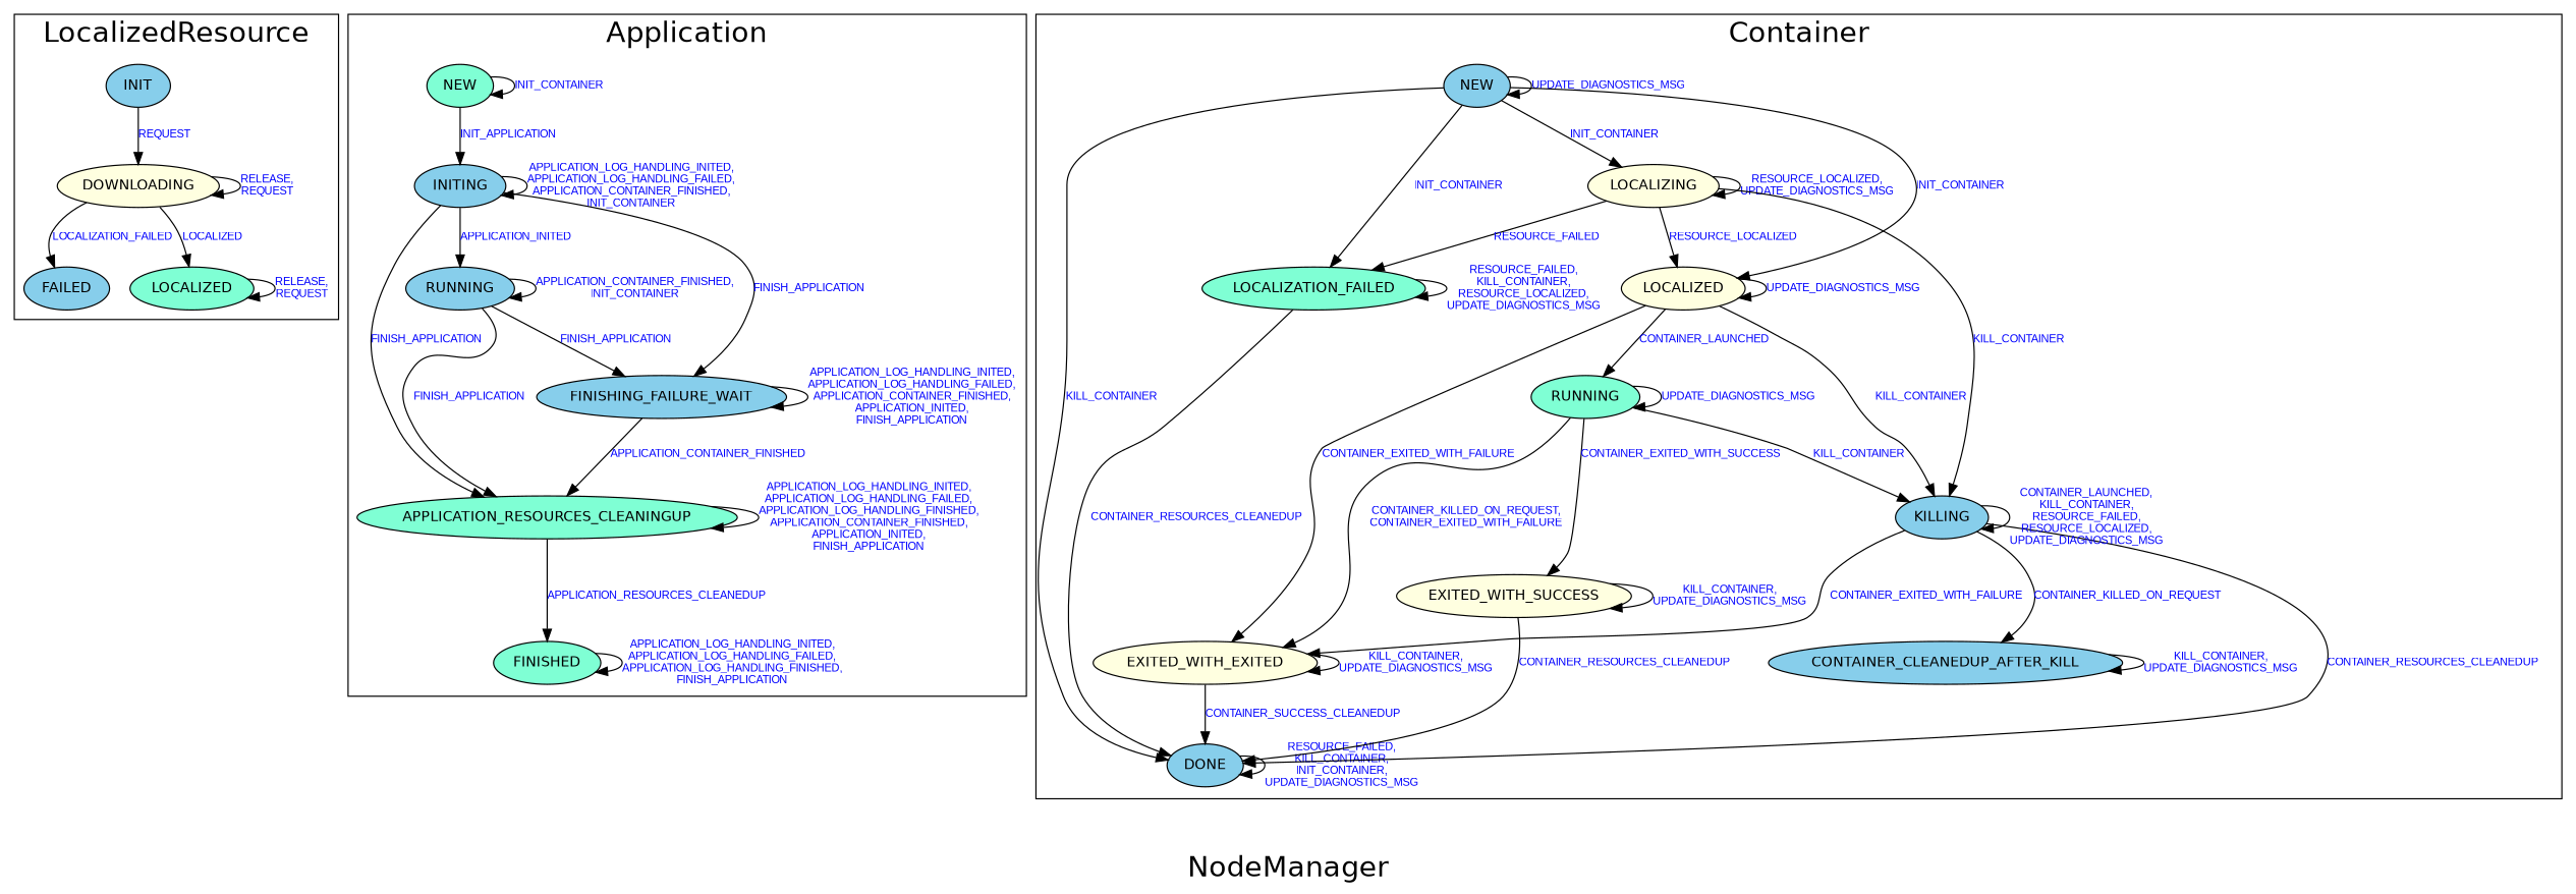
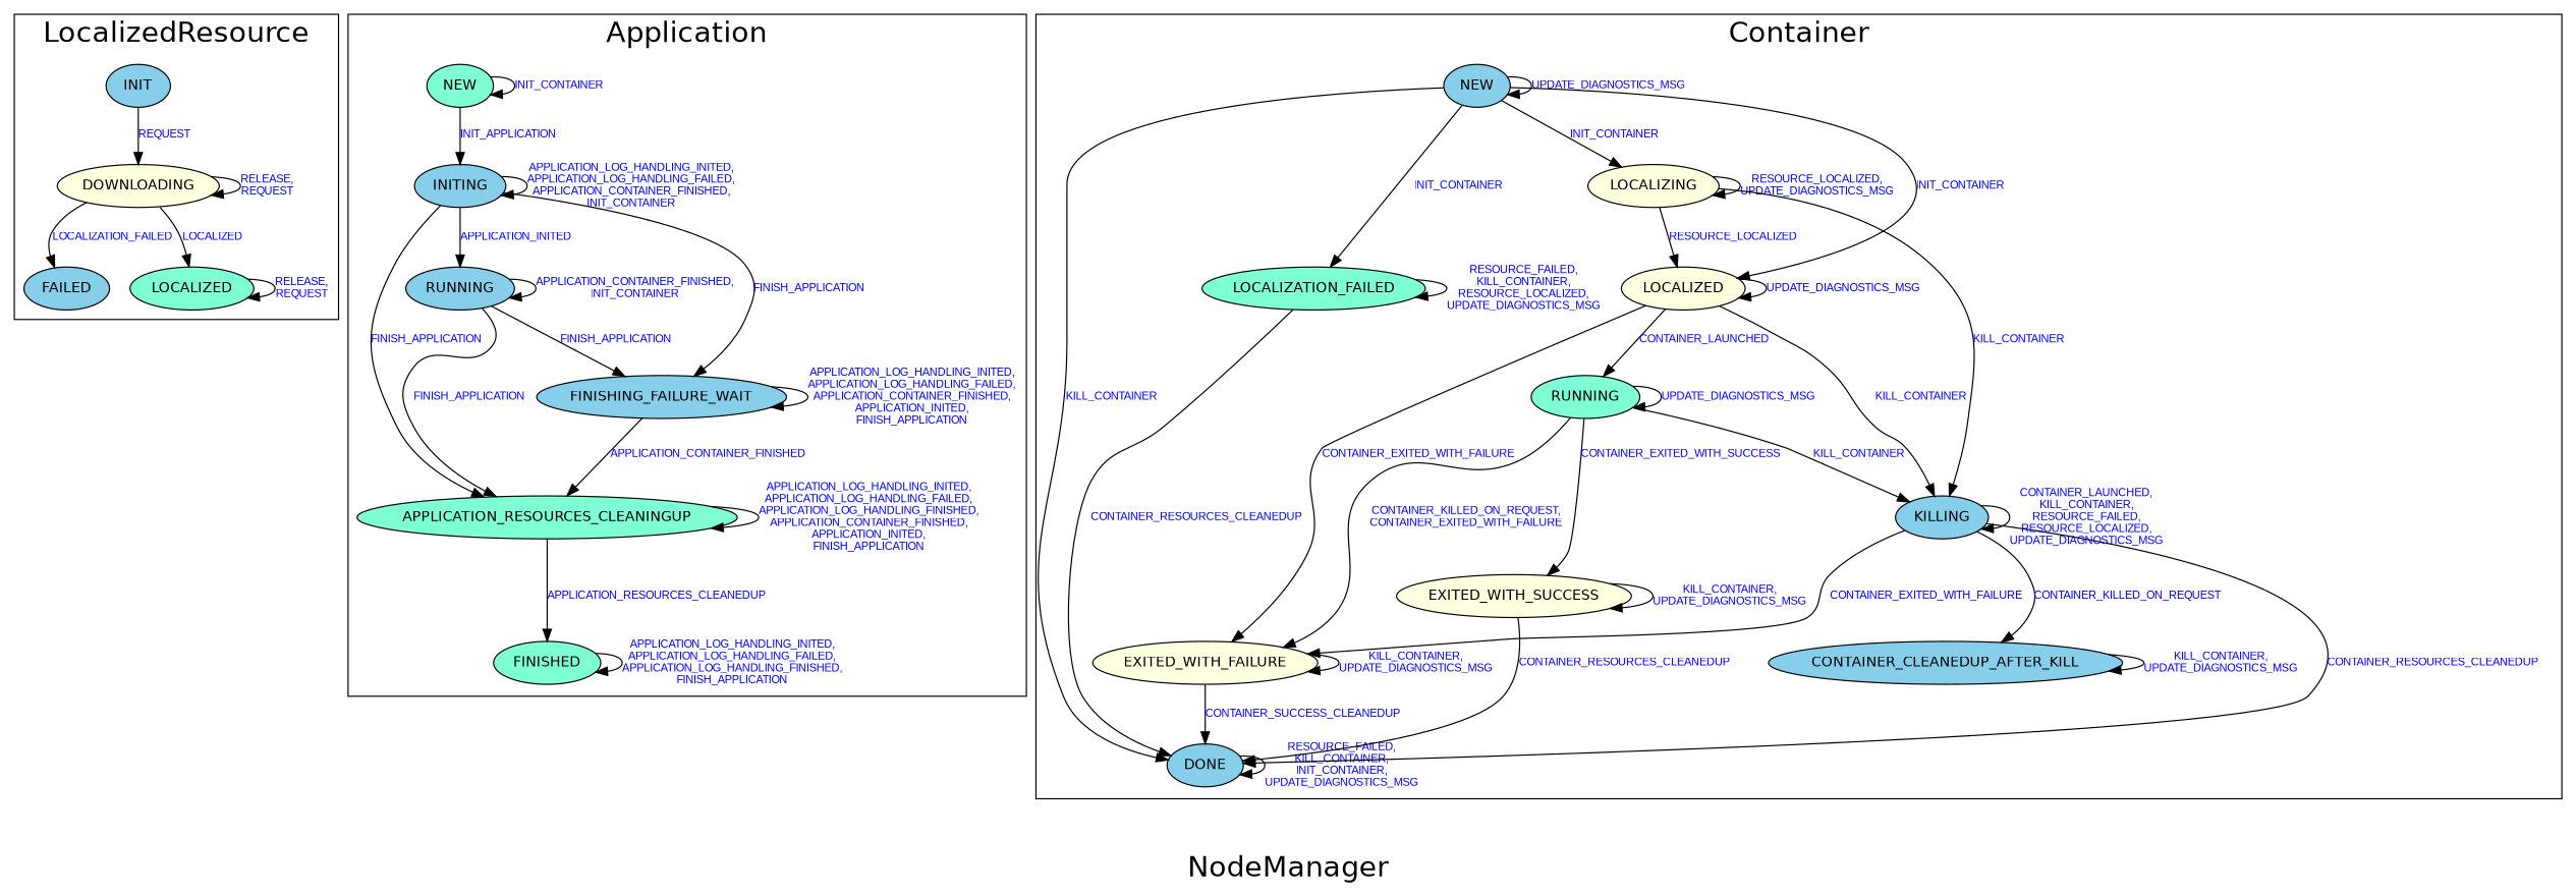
  digraph {
    fontname=Helvetica
    fontsize=24
    label=NodeManager
    node [fillcolor=skyblue fontname=Helvetica fontsize=12 style=filled]
    edge [fontcolor=blue fontname=Arial fontsize=9]
    n1 [label=FAILED]
    n2 [fillcolor=aquamarine label=LOCALIZED]
    n3 [label=INIT]
    n4 [fillcolor=lightyellow label=DOWNLOADING]
    n5 [label=INITING]
    n6 [label=RUNNING]
    n7 [label=FINISHING_FAILURE_WAIT]
    n8 [fillcolor=aquamarine label=APPLICATION_RESOURCES_CLEANINGUP]
    n9 [fillcolor=aquamarine label=FINISHED]
    n10 [fillcolor=aquamarine label=NEW]
    n11 [fillcolor=aquamarine label=LOCALIZATION_FAILED]
    n12 [label=DONE]
    n13 [label=NEW]
    n14 [fillcolor=lightyellow label=LOCALIZING]
    n15 [fillcolor=lightyellow label=LOCALIZED]
    n16 [label=KILLING]
-   n17 [fillcolor=lightyellow label=EXITED_WITH_EXITED]
+   n17 [fillcolor=lightyellow label=EXITED_WITH_FAILURE]
    n18 [fillcolor=aquamarine label=RUNNING]
    n19 [label=CONTAINER_CLEANEDUP_AFTER_KILL]
    n20 [fillcolor=lightyellow label=EXITED_WITH_SUCCESS]
    subgraph cluster_1 {
      label=LocalizedResource
      n1
      n2
      n3
      n4
    }
    subgraph cluster_2 {
      label=Application
      n5
      n6
      n7
      n8
      n9
      n10
    }
    subgraph cluster_3 {
      label=Container
      n11
      n12
      n13
      n14
      n15
      n16
      n17
      n18
      n19
      n20
    }
    n2 -> n2 [label="RELEASE,\nREQUEST"]
    n3 -> n4 [label=REQUEST]
    n4 -> n1 [label=LOCALIZATION_FAILED]
    n4 -> n2 [label=LOCALIZED]
    n4 -> n4 [label="RELEASE,\nREQUEST"]
    n5 -> n5 [label="APPLICATION_LOG_HANDLING_INITED,\nAPPLICATION_LOG_HANDLING_FAILED,\nAPPLICATION_CONTAINER_FINISHED,\nINIT_CONTAINER"]
    n5 -> n6 [label=APPLICATION_INITED]
    n5 -> n7 [label=FINISH_APPLICATION]
    n5 -> n8 [label=FINISH_APPLICATION]
    n6 -> n6 [label="APPLICATION_CONTAINER_FINISHED,\nINIT_CONTAINER"]
    n6 -> n7 [label=FINISH_APPLICATION]
    n6 -> n8 [label=FINISH_APPLICATION]
    n7 -> n7 [label="APPLICATION_LOG_HANDLING_INITED,\nAPPLICATION_LOG_HANDLING_FAILED,\nAPPLICATION_CONTAINER_FINISHED,\nAPPLICATION_INITED,\nFINISH_APPLICATION"]
    n7 -> n8 [label=APPLICATION_CONTAINER_FINISHED]
    n8 -> n8 [label="APPLICATION_LOG_HANDLING_INITED,\nAPPLICATION_LOG_HANDLING_FAILED,\nAPPLICATION_LOG_HANDLING_FINISHED,\nAPPLICATION_CONTAINER_FINISHED,\nAPPLICATION_INITED,\nFINISH_APPLICATION"]
    n8 -> n9 [label=APPLICATION_RESOURCES_CLEANEDUP]
    n9 -> n9 [label="APPLICATION_LOG_HANDLING_INITED,\nAPPLICATION_LOG_HANDLING_FAILED,\nAPPLICATION_LOG_HANDLING_FINISHED,\nFINISH_APPLICATION"]
    n10 -> n5 [label=INIT_APPLICATION]
    n10 -> n10 [label=INIT_CONTAINER]
    n11 -> n11 [label="RESOURCE_FAILED,\nKILL_CONTAINER,\nRESOURCE_LOCALIZED,\nUPDATE_DIAGNOSTICS_MSG"]
    n11 -> n12 [label=CONTAINER_RESOURCES_CLEANEDUP]
    n12 -> n12 [label="RESOURCE_FAILED,\nKILL_CONTAINER,\nINIT_CONTAINER,\nUPDATE_DIAGNOSTICS_MSG"]
    n13 -> n11 [label=INIT_CONTAINER]
    n13 -> n12 [label=KILL_CONTAINER]
    n13 -> n13 [label=UPDATE_DIAGNOSTICS_MSG]
    n13 -> n14 [label=INIT_CONTAINER]
    n13 -> n15 [label=INIT_CONTAINER]
-   n14 -> n11 [label=RESOURCE_FAILED]
    n14 -> n14 [label="RESOURCE_LOCALIZED,\nUPDATE_DIAGNOSTICS_MSG"]
    n14 -> n15 [label=RESOURCE_LOCALIZED]
    n14 -> n16 [label=KILL_CONTAINER]
    n15 -> n15 [label=UPDATE_DIAGNOSTICS_MSG]
    n15 -> n16 [label=KILL_CONTAINER]
    n15 -> n17 [label=CONTAINER_EXITED_WITH_FAILURE]
    n15 -> n18 [label=CONTAINER_LAUNCHED]
    n16 -> n12 [label=CONTAINER_RESOURCES_CLEANEDUP]
    n16 -> n16 [label="CONTAINER_LAUNCHED,\nKILL_CONTAINER,\nRESOURCE_FAILED,\nRESOURCE_LOCALIZED,\nUPDATE_DIAGNOSTICS_MSG"]
    n16 -> n17 [label=CONTAINER_EXITED_WITH_FAILURE]
    n16 -> n19 [label=CONTAINER_KILLED_ON_REQUEST]
    n17 -> n12 [label=CONTAINER_SUCCESS_CLEANEDUP]
    n17 -> n17 [label="KILL_CONTAINER,\nUPDATE_DIAGNOSTICS_MSG"]
    n18 -> n16 [label=KILL_CONTAINER]
    n18 -> n17 [label="CONTAINER_KILLED_ON_REQUEST,\nCONTAINER_EXITED_WITH_FAILURE"]
    n18 -> n18 [label=UPDATE_DIAGNOSTICS_MSG]
    n18 -> n20 [label=CONTAINER_EXITED_WITH_SUCCESS]
    n19 -> n19 [label="KILL_CONTAINER,\nUPDATE_DIAGNOSTICS_MSG"]
    n20 -> n12 [label=CONTAINER_RESOURCES_CLEANEDUP]
    n20 -> n20 [label="KILL_CONTAINER,\nUPDATE_DIAGNOSTICS_MSG"]
  }
